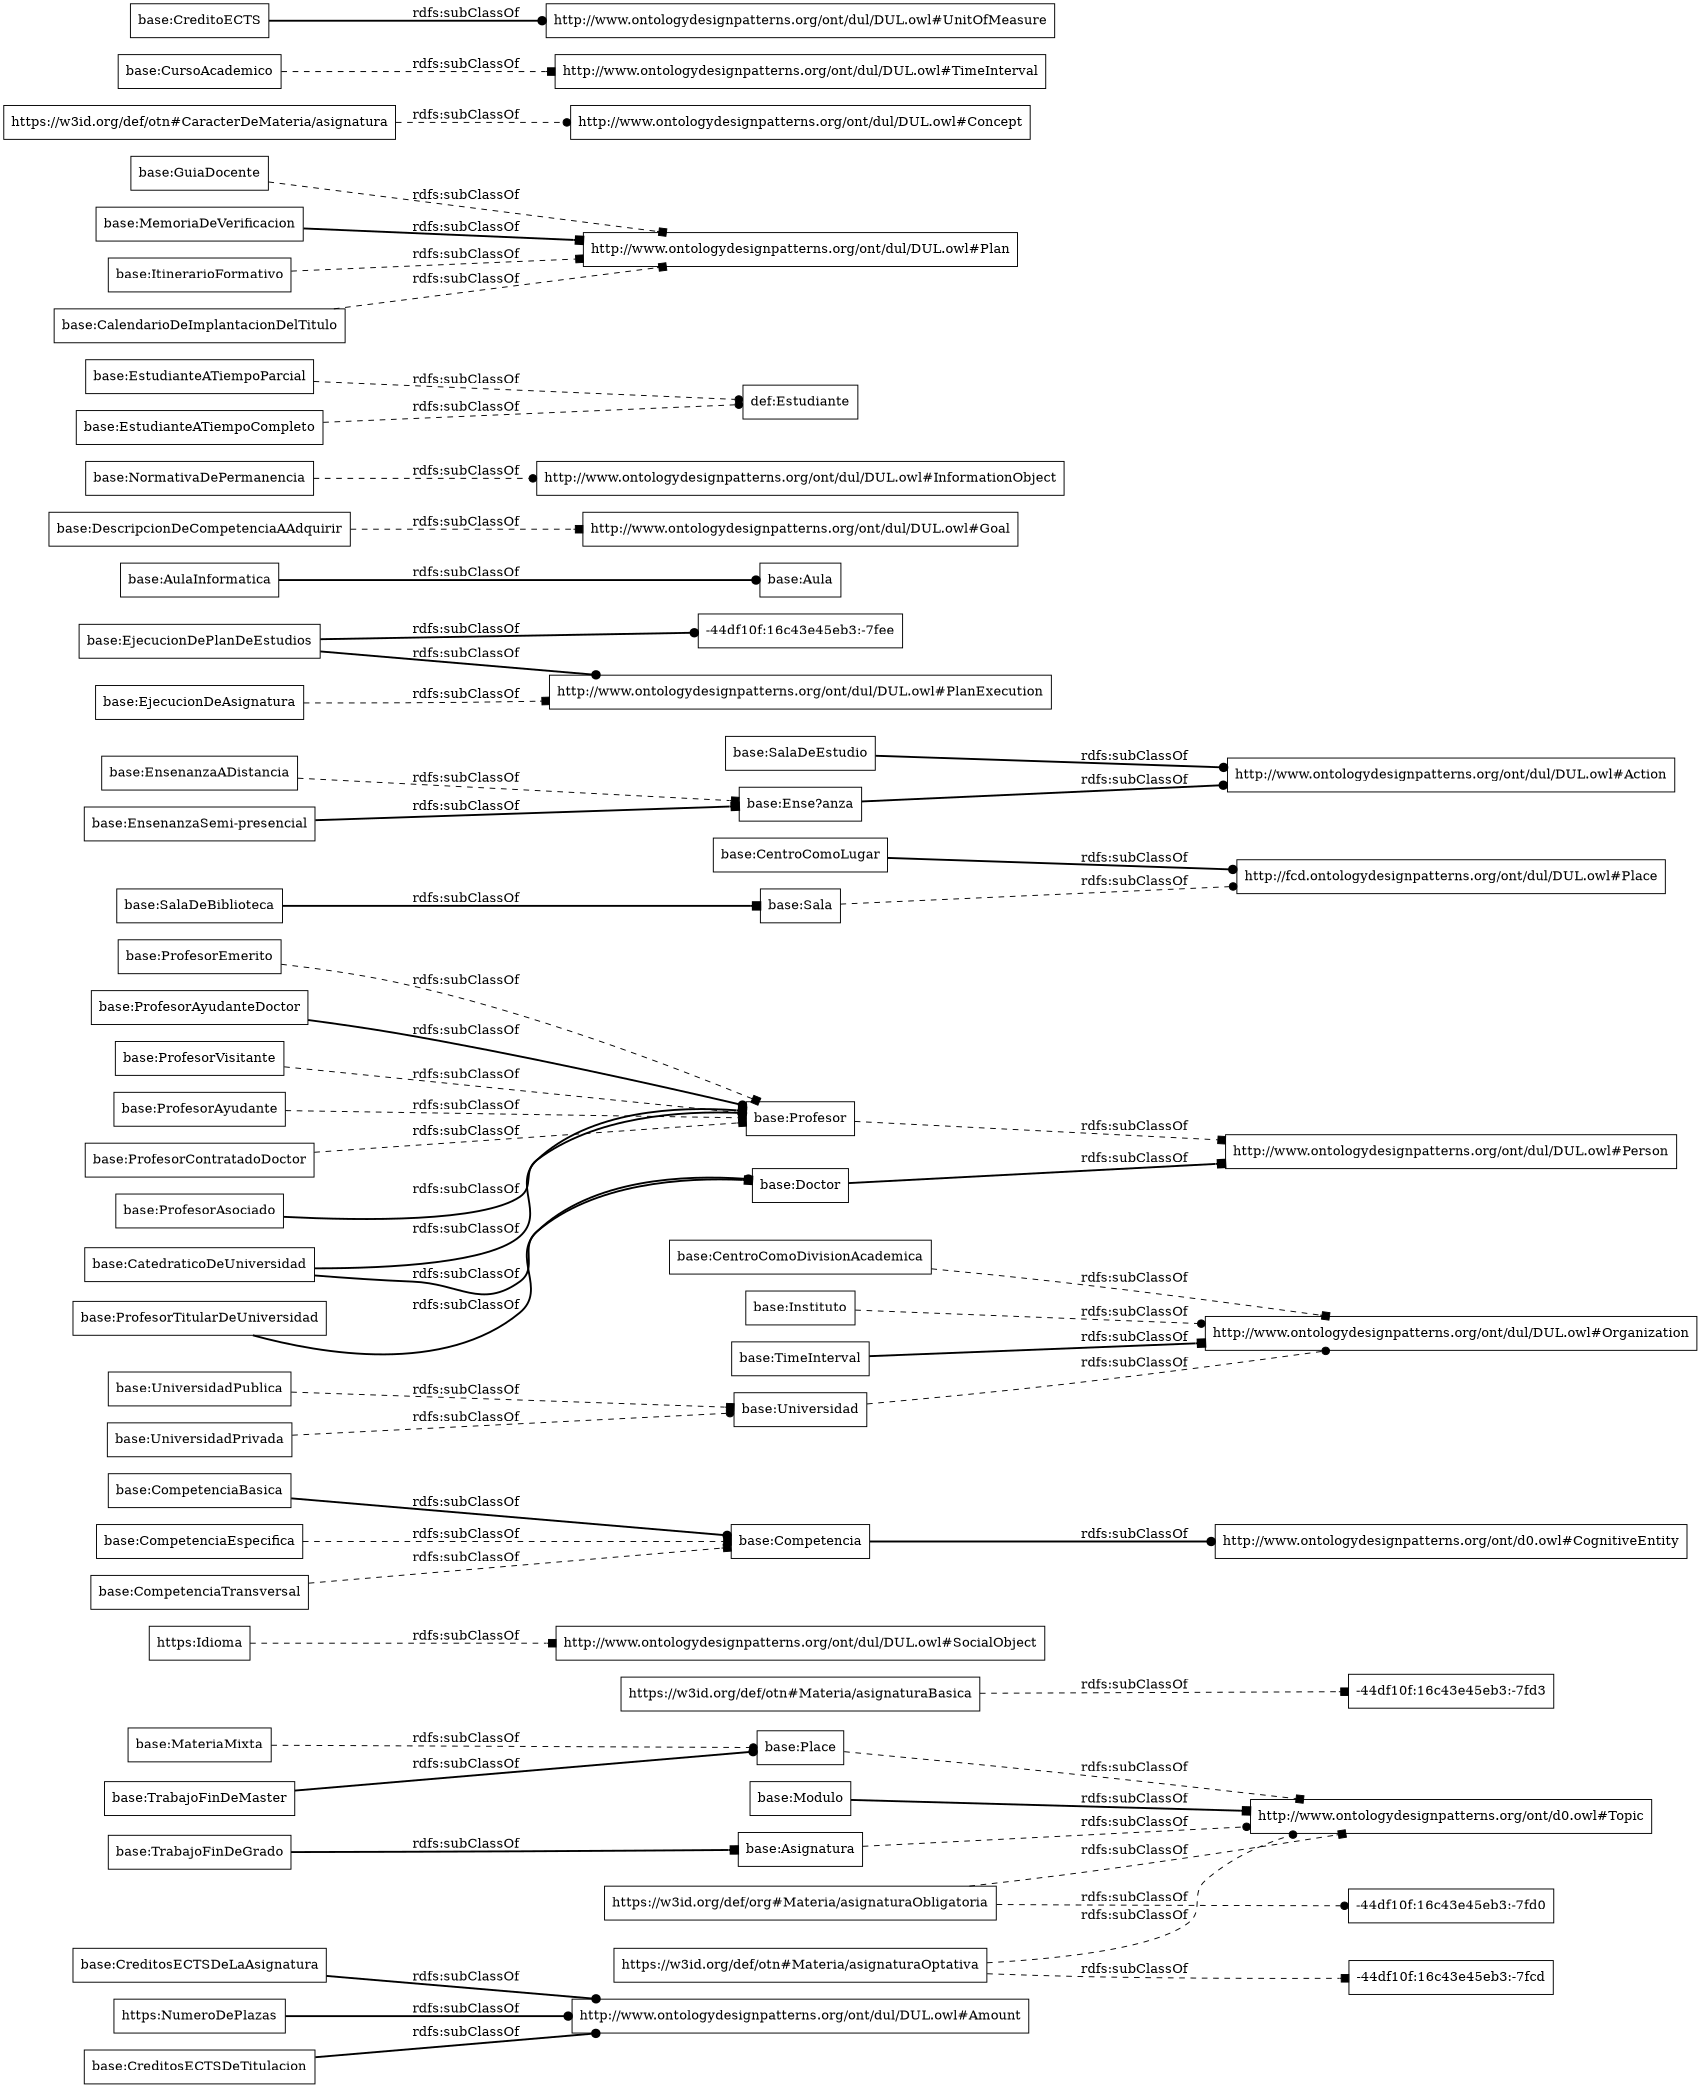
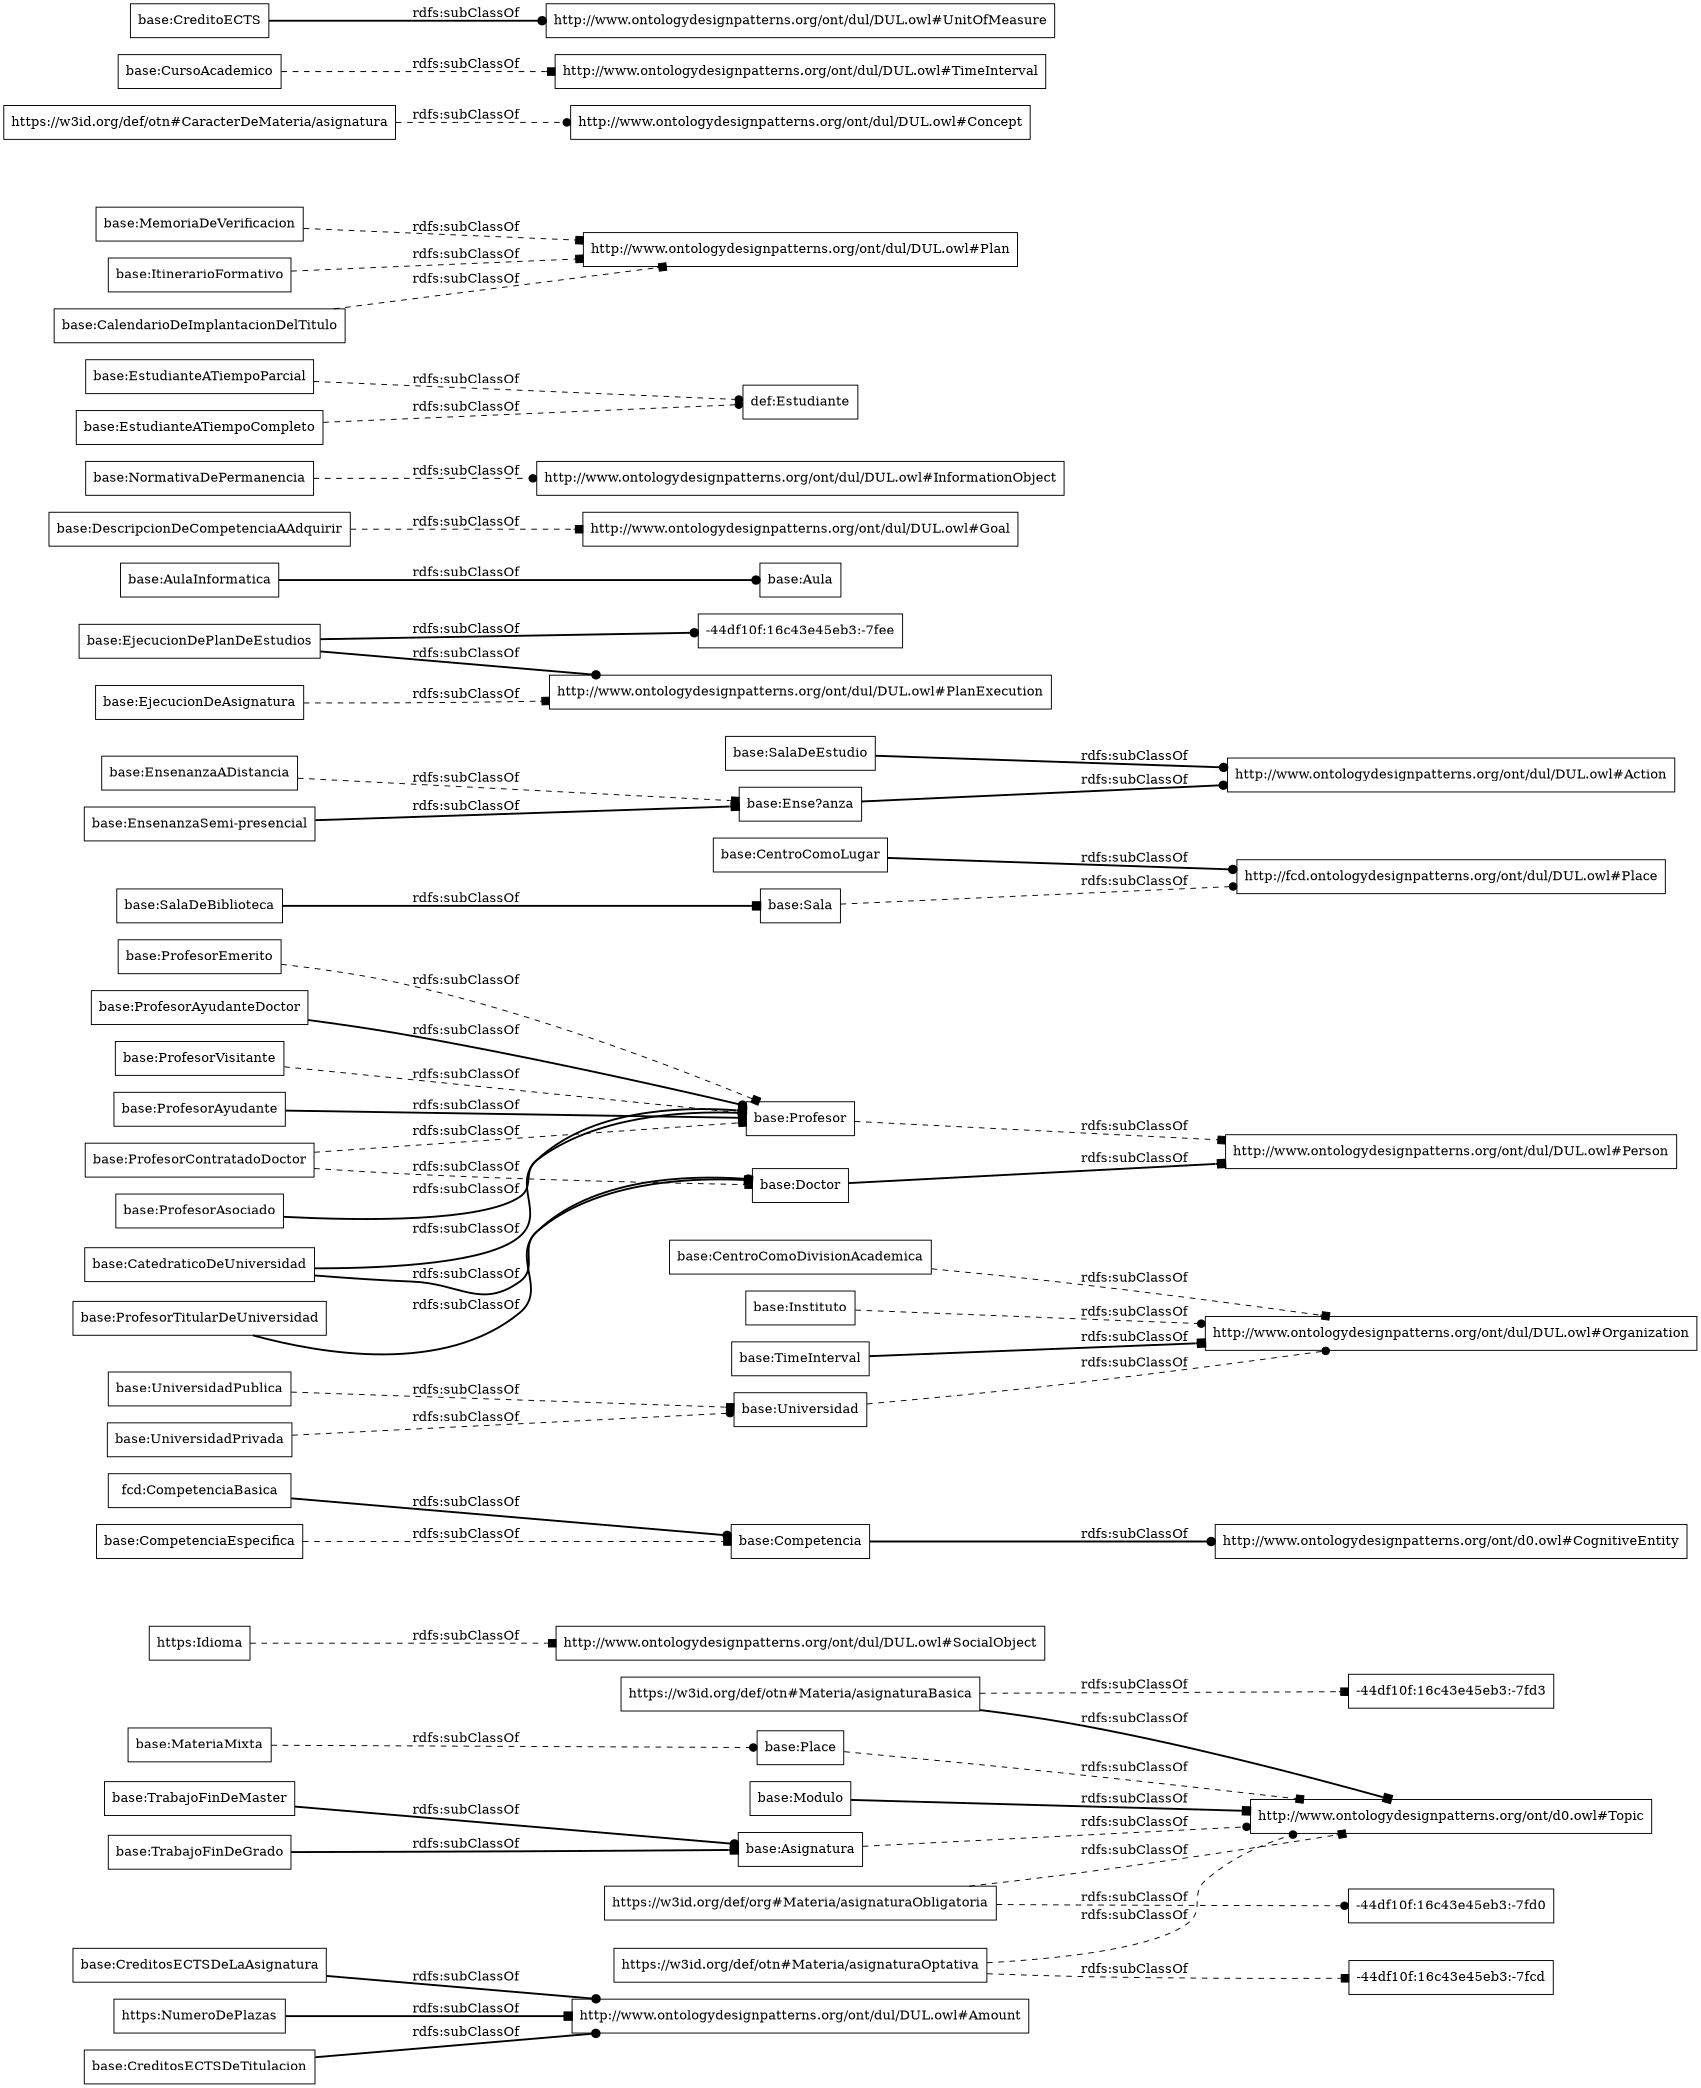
  digraph {
    rankdir=LR
    node [color=black shape=rectangle]
    edge [arrowhead=box style=dashed]
    "base:CreditosECTSDeLaAsignatura"
    "http://www.ontologydesignpatterns.org/ont/dul/DUL.owl#Amount"
    "base:Modulo"
    "http://www.ontologydesignpatterns.org/ont/d0.owl#Topic"
    n5 [label="https:Idioma"]
    "http://www.ontologydesignpatterns.org/ont/dul/DUL.owl#SocialObject"
-   "base:CompetenciaBasica"
+   "base:CompetenciaBasica" [label="fcd:CompetenciaBasica"]
    "base:Competencia"
    "http://www.ontologydesignpatterns.org/ont/d0.owl#CognitiveEntity"
    "base:TrabajoFinDeMaster"
    "base:Asignatura"
    "base:Universidad"
    "http://www.ontologydesignpatterns.org/ont/dul/DUL.owl#Organization"
    "base:ProfesorEmerito"
    "base:Profesor"
    "http://www.ontologydesignpatterns.org/ont/dul/DUL.owl#Person"
    n17 [label="http://fcd.ontologydesignpatterns.org/ont/dul/DUL.owl#Place"]
    "base:CentroComoLugar"
    "base:Ense?anza"
    "http://www.ontologydesignpatterns.org/ont/dul/DUL.owl#Action"
    n21 [label="https:NumeroDePlazas"]
    "base:ProfesorTitularDeUniversidad"
    "base:Doctor"
    "base:EnsenanzaADistancia"
    "base:CompetenciaEspecifica"
    "base:EjecucionDePlanDeEstudios"
    "-44df10f:16c43e45eb3:-7fee"
    "http://www.ontologydesignpatterns.org/ont/dul/DUL.owl#PlanExecution"
    "base:Sala"
    "https://w3id.org/def/otn#Materia/asignaturaBasica"
    "-44df10f:16c43e45eb3:-7fd3"
    "base:AulaInformatica"
    "base:Aula"
    "base:DescripcionDeCompetenciaAAdquirir"
    "http://www.ontologydesignpatterns.org/ont/dul/DUL.owl#Goal"
    "base:NormativaDePermanencia"
    "http://www.ontologydesignpatterns.org/ont/dul/DUL.owl#InformationObject"
    "base:UniversidadPublica"
    "base:CentroComoDivisionAcademica"
    n40 [label="def:Estudiante"]
    "base:EstudianteATiempoParcial"
-   "base:CompetenciaTransversal"
    "base:Instituto"
    n44 [label="base:Place"]
    n45 [label="https://w3id.org/def/org#Materia/asignaturaObligatoria"]
    "-44df10f:16c43e45eb3:-7fd0"
-   "base:GuiaDocente"
    "http://www.ontologydesignpatterns.org/ont/dul/DUL.owl#Plan"
    "base:CreditosECTSDeTitulacion"
    "https://w3id.org/def/otn#Materia/asignaturaOptativa"
    "-44df10f:16c43e45eb3:-7fcd"
    "base:MateriaMixta"
    "base:ProfesorAyudanteDoctor"
    "base:ProfesorVisitante"
    "https://w3id.org/def/otn#CaracterDeMateria/asignatura"
    "http://www.ontologydesignpatterns.org/ont/dul/DUL.owl#Concept"
    "base:EstudianteATiempoCompleto"
    "base:TrabajoFinDeGrado"
    "base:MemoriaDeVerificacion"
    "base:SalaDeEstudio"
    "base:SalaDeBiblioteca"
    "base:ProfesorContratadoDoctor"
    n63 [label="base:TimeInterval"]
    "base:EjecucionDeAsignatura"
    "base:ItinerarioFormativo"
    "base:ProfesorAyudante"
    "base:CursoAcademico"
    "http://www.ontologydesignpatterns.org/ont/dul/DUL.owl#TimeInterval"
    "base:CatedraticoDeUniversidad"
    "base:CreditoECTS"
    "http://www.ontologydesignpatterns.org/ont/dul/DUL.owl#UnitOfMeasure"
    "base:EnsenanzaSemi-presencial"
    "base:ProfesorAsociado"
    "base:CalendarioDeImplantacionDelTitulo"
    "base:UniversidadPrivada"
    "base:CreditosECTSDeLaAsignatura" -> "http://www.ontologydesignpatterns.org/ont/dul/DUL.owl#Amount" [arrowhead=dot label="rdfs:subClassOf" style=bold]
    "base:Modulo" -> "http://www.ontologydesignpatterns.org/ont/d0.owl#Topic" [label="rdfs:subClassOf" style=bold]
    n5 -> "http://www.ontologydesignpatterns.org/ont/dul/DUL.owl#SocialObject" [label="rdfs:subClassOf"]
    "base:CompetenciaBasica" -> "base:Competencia" [arrowhead=dot label="rdfs:subClassOf" style=bold]
    "base:Competencia" -> "http://www.ontologydesignpatterns.org/ont/d0.owl#CognitiveEntity" [arrowhead=dot label="rdfs:subClassOf" style=bold]
-   "base:TrabajoFinDeMaster" -> n44 [arrowhead=dot label="rdfs:subClassOf" style=bold]
+   "base:TrabajoFinDeMaster" -> "base:Asignatura" [arrowhead=dot label="rdfs:subClassOf" style=bold]
    "base:Asignatura" -> "http://www.ontologydesignpatterns.org/ont/d0.owl#Topic" [arrowhead=dot label="rdfs:subClassOf"]
    "base:Universidad" -> "http://www.ontologydesignpatterns.org/ont/dul/DUL.owl#Organization" [arrowhead=dot label="rdfs:subClassOf"]
    "base:ProfesorEmerito" -> "base:Profesor" [label="rdfs:subClassOf"]
    "base:Profesor" -> "http://www.ontologydesignpatterns.org/ont/dul/DUL.owl#Person" [label="rdfs:subClassOf"]
    "base:CentroComoLugar" -> n17 [arrowhead=dot label="rdfs:subClassOf" style=bold]
    "base:Ense?anza" -> "http://www.ontologydesignpatterns.org/ont/dul/DUL.owl#Action" [arrowhead=dot label="rdfs:subClassOf" style=bold]
-   n21 -> "http://www.ontologydesignpatterns.org/ont/dul/DUL.owl#Amount" [arrowhead=dot label="rdfs:subClassOf" style=bold]
+   n21 -> "http://www.ontologydesignpatterns.org/ont/dul/DUL.owl#Amount" [label="rdfs:subClassOf" style=bold]
    "base:ProfesorTitularDeUniversidad" -> "base:Doctor" [arrowhead=dot label="rdfs:subClassOf" style=bold]
    "base:Doctor" -> "http://www.ontologydesignpatterns.org/ont/dul/DUL.owl#Person" [label="rdfs:subClassOf" style=bold]
    "base:EnsenanzaADistancia" -> "base:Ense?anza" [label="rdfs:subClassOf"]
    "base:CompetenciaEspecifica" -> "base:Competencia" [label="rdfs:subClassOf"]
    "base:EjecucionDePlanDeEstudios" -> "-44df10f:16c43e45eb3:-7fee" [arrowhead=dot label="rdfs:subClassOf" style=bold]
    "base:EjecucionDePlanDeEstudios" -> "http://www.ontologydesignpatterns.org/ont/dul/DUL.owl#PlanExecution" [arrowhead=dot label="rdfs:subClassOf" style=bold]
    "base:Sala" -> n17 [arrowhead=dot label="rdfs:subClassOf"]
+   "https://w3id.org/def/otn#Materia/asignaturaBasica" -> "http://www.ontologydesignpatterns.org/ont/d0.owl#Topic" [label="rdfs:subClassOf" style=bold]
    "https://w3id.org/def/otn#Materia/asignaturaBasica" -> "-44df10f:16c43e45eb3:-7fd3" [label="rdfs:subClassOf"]
    "base:AulaInformatica" -> "base:Aula" [arrowhead=dot label="rdfs:subClassOf" style=bold]
    "base:DescripcionDeCompetenciaAAdquirir" -> "http://www.ontologydesignpatterns.org/ont/dul/DUL.owl#Goal" [label="rdfs:subClassOf"]
    "base:NormativaDePermanencia" -> "http://www.ontologydesignpatterns.org/ont/dul/DUL.owl#InformationObject" [arrowhead=dot label="rdfs:subClassOf"]
    "base:UniversidadPublica" -> "base:Universidad" [label="rdfs:subClassOf"]
    "base:CentroComoDivisionAcademica" -> "http://www.ontologydesignpatterns.org/ont/dul/DUL.owl#Organization" [label="rdfs:subClassOf"]
    "base:EstudianteATiempoParcial" -> n40 [arrowhead=dot label="rdfs:subClassOf"]
-   "base:CompetenciaTransversal" -> "base:Competencia" [label="rdfs:subClassOf"]
    "base:Instituto" -> "http://www.ontologydesignpatterns.org/ont/dul/DUL.owl#Organization" [arrowhead=dot label="rdfs:subClassOf"]
    n44 -> "http://www.ontologydesignpatterns.org/ont/d0.owl#Topic" [label="rdfs:subClassOf"]
    n45 -> "http://www.ontologydesignpatterns.org/ont/d0.owl#Topic" [label="rdfs:subClassOf"]
    n45 -> "-44df10f:16c43e45eb3:-7fd0" [arrowhead=dot label="rdfs:subClassOf"]
-   "base:GuiaDocente" -> "http://www.ontologydesignpatterns.org/ont/dul/DUL.owl#Plan" [label="rdfs:subClassOf"]
    "base:CreditosECTSDeTitulacion" -> "http://www.ontologydesignpatterns.org/ont/dul/DUL.owl#Amount" [arrowhead=dot label="rdfs:subClassOf" style=bold]
    "https://w3id.org/def/otn#Materia/asignaturaOptativa" -> "http://www.ontologydesignpatterns.org/ont/d0.owl#Topic" [arrowhead=dot label="rdfs:subClassOf"]
    "https://w3id.org/def/otn#Materia/asignaturaOptativa" -> "-44df10f:16c43e45eb3:-7fcd" [label="rdfs:subClassOf"]
    "base:MateriaMixta" -> n44 [arrowhead=dot label="rdfs:subClassOf"]
    "base:ProfesorAyudanteDoctor" -> "base:Profesor" [arrowhead=dot label="rdfs:subClassOf" style=bold]
    "base:ProfesorVisitante" -> "base:Profesor" [label="rdfs:subClassOf"]
    "https://w3id.org/def/otn#CaracterDeMateria/asignatura" -> "http://www.ontologydesignpatterns.org/ont/dul/DUL.owl#Concept" [arrowhead=dot label="rdfs:subClassOf"]
    "base:EstudianteATiempoCompleto" -> n40 [arrowhead=dot label="rdfs:subClassOf"]
    "base:TrabajoFinDeGrado" -> "base:Asignatura" [label="rdfs:subClassOf" style=bold]
-   "base:MemoriaDeVerificacion" -> "http://www.ontologydesignpatterns.org/ont/dul/DUL.owl#Plan" [label="rdfs:subClassOf" style=bold]
+   "base:MemoriaDeVerificacion" -> "http://www.ontologydesignpatterns.org/ont/dul/DUL.owl#Plan" [label="rdfs:subClassOf"]
    "base:SalaDeEstudio" -> "http://www.ontologydesignpatterns.org/ont/dul/DUL.owl#Action" [arrowhead=dot label="rdfs:subClassOf" style=bold]
    "base:SalaDeBiblioteca" -> "base:Sala" [label="rdfs:subClassOf" style=bold]
    "base:ProfesorContratadoDoctor" -> "base:Profesor" [label="rdfs:subClassOf"]
+   "base:ProfesorContratadoDoctor" -> "base:Doctor" [label="rdfs:subClassOf"]
    n63 -> "http://www.ontologydesignpatterns.org/ont/dul/DUL.owl#Organization" [label="rdfs:subClassOf" style=bold]
    "base:EjecucionDeAsignatura" -> "http://www.ontologydesignpatterns.org/ont/dul/DUL.owl#PlanExecution" [label="rdfs:subClassOf"]
    "base:ItinerarioFormativo" -> "http://www.ontologydesignpatterns.org/ont/dul/DUL.owl#Plan" [label="rdfs:subClassOf"]
-   "base:ProfesorAyudante" -> "base:Profesor" [arrowhead=dot label="rdfs:subClassOf"]
+   "base:ProfesorAyudante" -> "base:Profesor" [arrowhead=dot label="rdfs:subClassOf" style=bold]
    "base:CursoAcademico" -> "http://www.ontologydesignpatterns.org/ont/dul/DUL.owl#TimeInterval" [label="rdfs:subClassOf"]
    "base:CatedraticoDeUniversidad" -> "base:Profesor" [label="rdfs:subClassOf" style=bold]
    "base:CatedraticoDeUniversidad" -> "base:Doctor" [label="rdfs:subClassOf" style=bold]
    "base:CreditoECTS" -> "http://www.ontologydesignpatterns.org/ont/dul/DUL.owl#UnitOfMeasure" [arrowhead=dot label="rdfs:subClassOf" style=bold]
    "base:EnsenanzaSemi-presencial" -> "base:Ense?anza" [label="rdfs:subClassOf" style=bold]
    "base:ProfesorAsociado" -> "base:Profesor" [arrowhead=dot label="rdfs:subClassOf" style=bold]
    "base:CalendarioDeImplantacionDelTitulo" -> "http://www.ontologydesignpatterns.org/ont/dul/DUL.owl#Plan" [label="rdfs:subClassOf"]
    "base:UniversidadPrivada" -> "base:Universidad" [arrowhead=dot label="rdfs:subClassOf"]
  }
